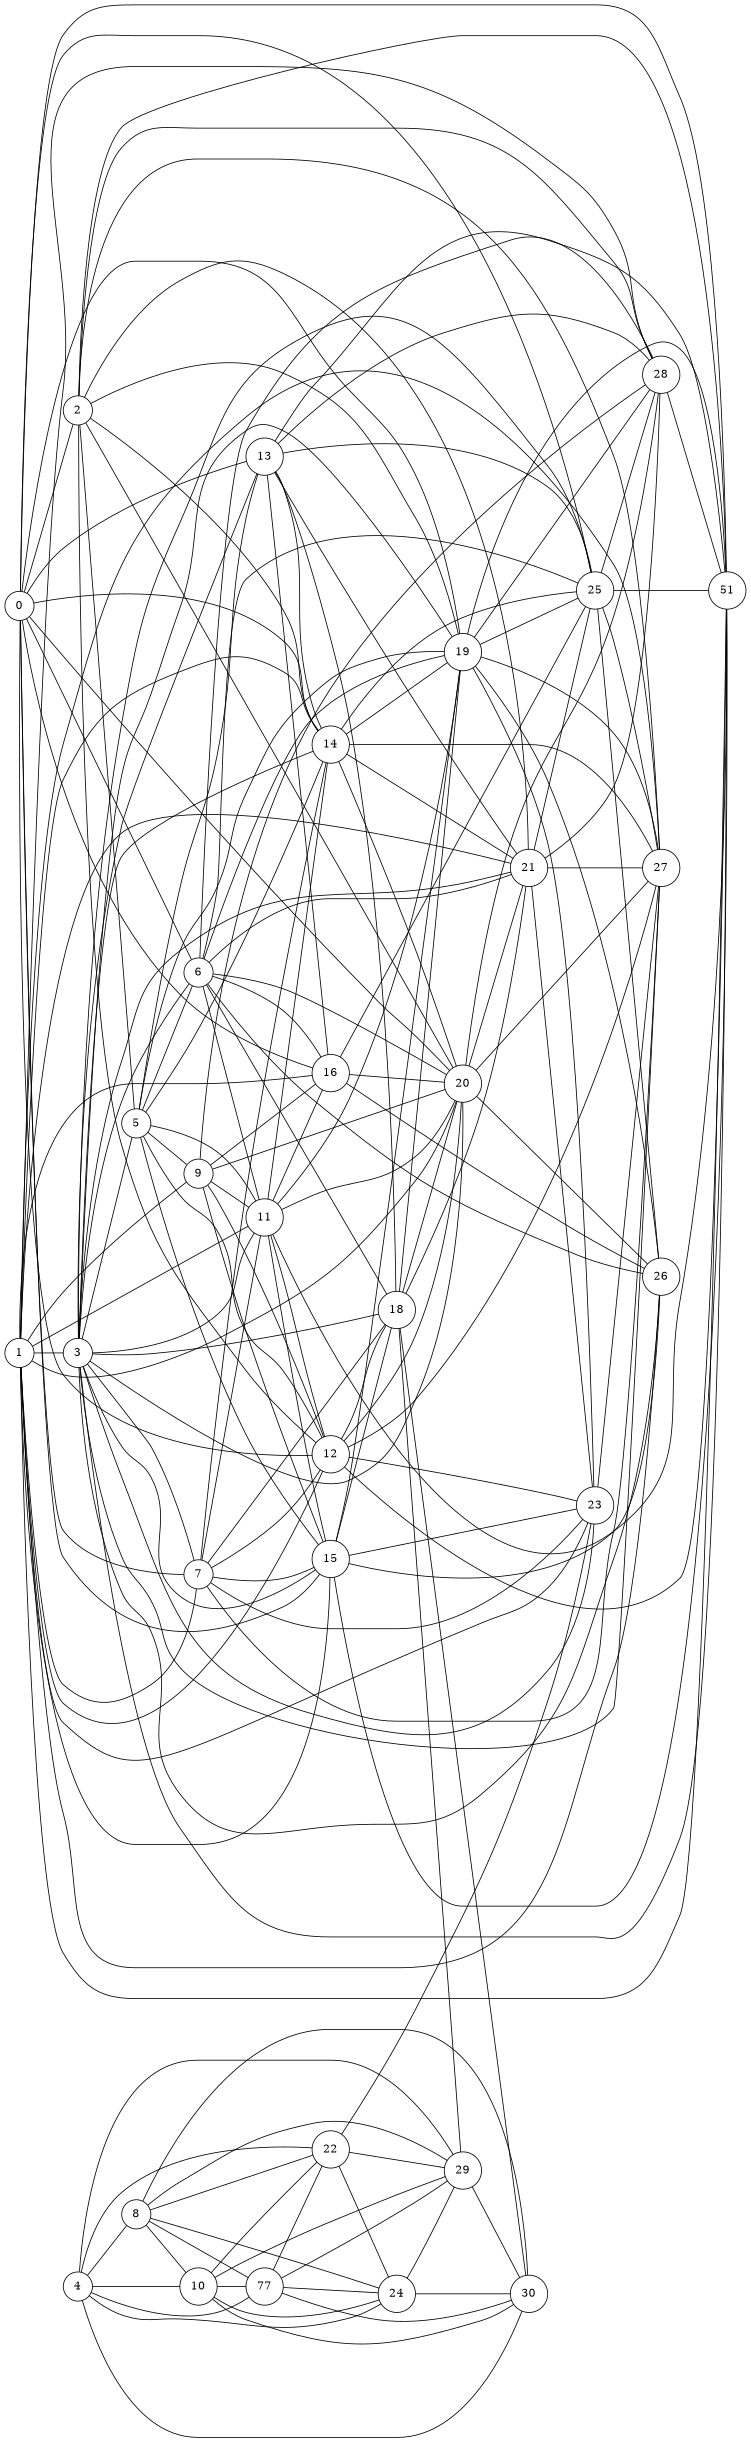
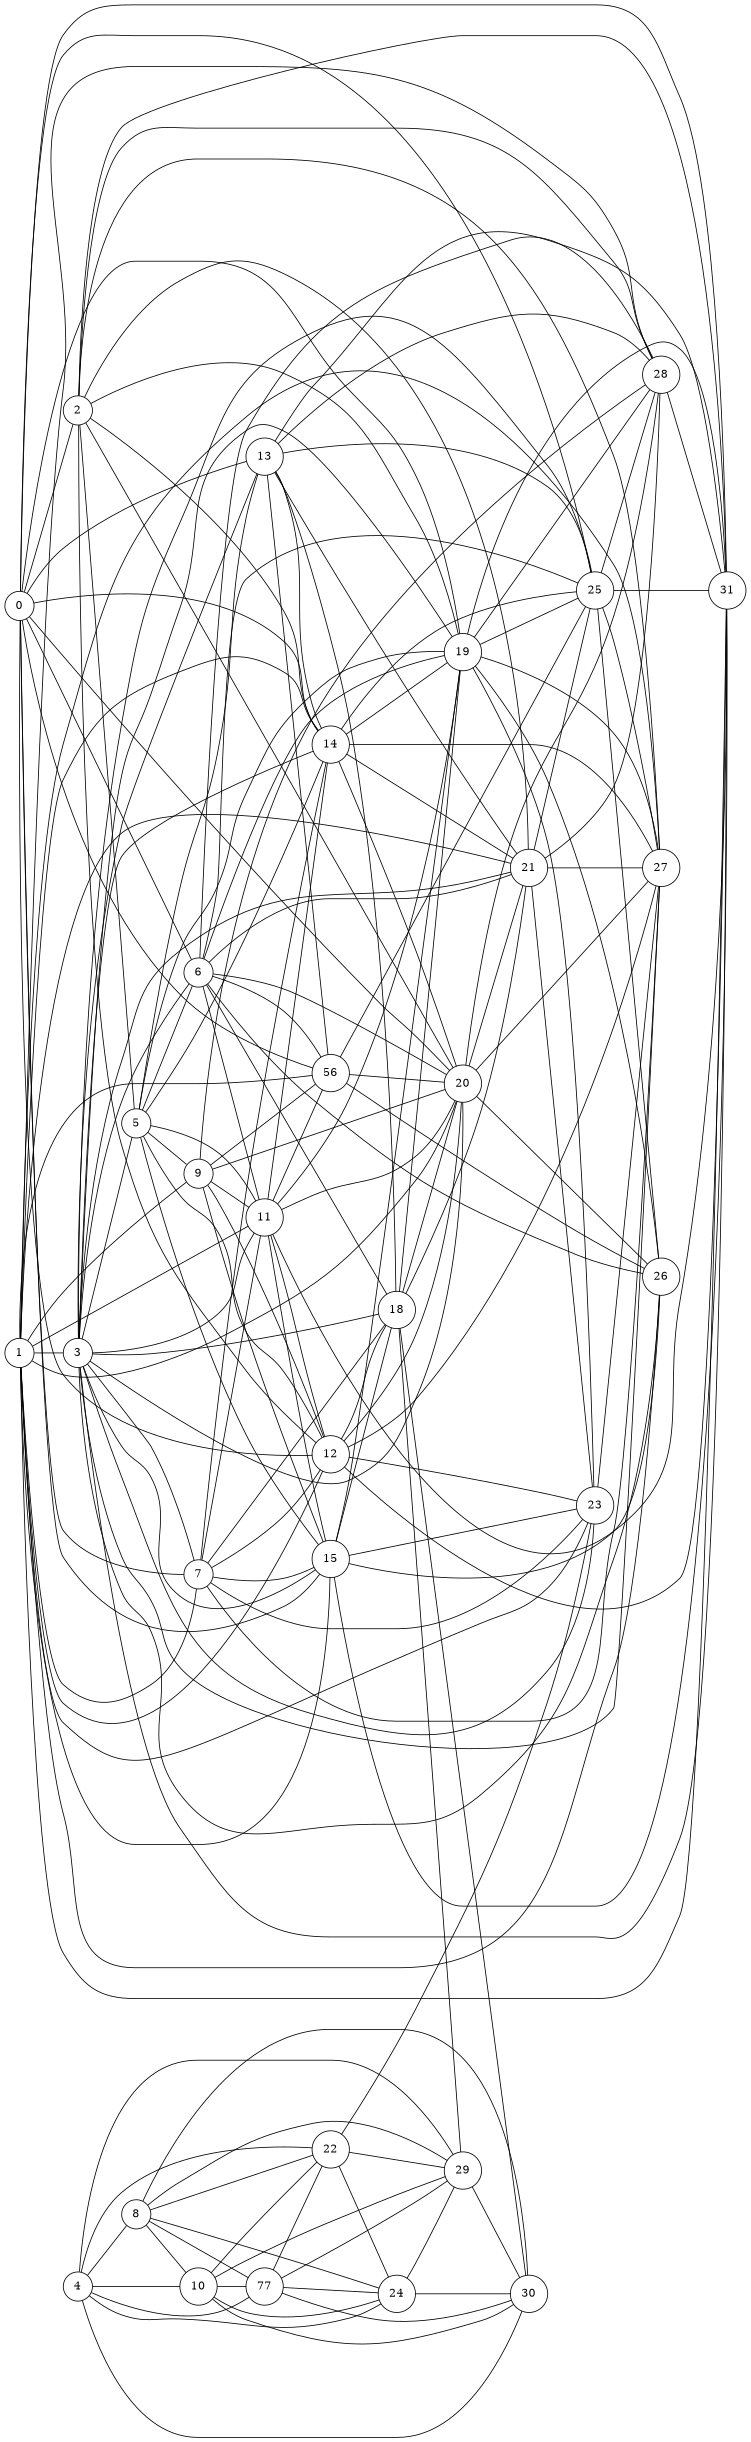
  graph {
    rankdir=LR
    node [shape=circle]
    0
    2
    6
    7
    12
    13
    14
    15
-   16
+   16 [label=56]
    19
    20
    25
-   31 [label=51]
+   31
    21
    27
    28
    5
    11
    26
    18
    23
    9
    29
    30
    1
    3
    4
    8
    10
    n30 [label=77]
    22
    24
    0 -- 2
    0 -- 6
    0 -- 7
    0 -- 12
    0 -- 13
    0 -- 14
    0 -- 15
    0 -- 16
    0 -- 19
    0 -- 20
    0 -- 25
    0 -- 31
    2 -- 12
    2 -- 14
    2 -- 19
    2 -- 20
    2 -- 31
    2 -- 21
    2 -- 27
    2 -- 28
    2 -- 5
    6 -- 16
    6 -- 19
    6 -- 20
    6 -- 25
    6 -- 21
    6 -- 28
    6 -- 11
    6 -- 26
    6 -- 18
    7 -- 12
    7 -- 14
    7 -- 15
    7 -- 27
    7 -- 11
    7 -- 18
    7 -- 23
    12 -- 20
    12 -- 31
    12 -- 27
    12 -- 18
    12 -- 23
    13 -- 14
    13 -- 16
    13 -- 25
    13 -- 31
    13 -- 21
    13 -- 28
    13 -- 18
    14 -- 19
    14 -- 20
    14 -- 25
    14 -- 21
    14 -- 27
    15 -- 19
    15 -- 31
    15 -- 26
    15 -- 18
    15 -- 23
    16 -- 20
    16 -- 25
    16 -- 26
    19 -- 25
    19 -- 31
    19 -- 27
    19 -- 28
    19 -- 26
    19 -- 23
    20 -- 21
    20 -- 27
    20 -- 28
    20 -- 26
    25 -- 31
    25 -- 27
    25 -- 28
    25 -- 26
    21 -- 25
    21 -- 27
    21 -- 28
    21 -- 23
    28 -- 31
    5 -- 6
    5 -- 12
    5 -- 13
    5 -- 14
    5 -- 15
    5 -- 19
    5 -- 11
    5 -- 9
    11 -- 12
    11 -- 14
    11 -- 15
    11 -- 16
    11 -- 19
    11 -- 20
    11 -- 31
    18 -- 19
    18 -- 20
    18 -- 21
    18 -- 29
    18 -- 30
    23 -- 27
    9 -- 12
    9 -- 15
    9 -- 16
    9 -- 20
    9 -- 28
    9 -- 11
    29 -- 30
    1 -- 7
    1 -- 12
    1 -- 14
    1 -- 15
    1 -- 16
    1 -- 20
    1 -- 31
    1 -- 21
    1 -- 27
    1 -- 28
    1 -- 11
    1 -- 26
    1 -- 23
    1 -- 9
    1 -- 3
    3 -- 6
    3 -- 7
    3 -- 13
    3 -- 14
    3 -- 15
    3 -- 19
    3 -- 20
    3 -- 25
    3 -- 31
    3 -- 21
    3 -- 27
    3 -- 5
    3 -- 11
    3 -- 26
    3 -- 18
    3 -- 23
    4 -- 29
    4 -- 30
    4 -- 8
    4 -- 10
    4 -- n30
    4 -- 22
    4 -- 24
    8 -- 29
    8 -- 30
    8 -- 10
    8 -- n30
    8 -- 22
    8 -- 24
    10 -- 29
    10 -- 30
    10 -- n30
    10 -- 22
    10 -- 24
    n30 -- 29
    n30 -- 30
    n30 -- 22
    n30 -- 24
    22 -- 23
    22 -- 29
    22 -- 24
    24 -- 29
    24 -- 30
  }
